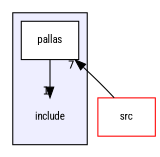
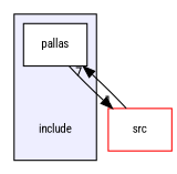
  digraph {
    compound=true
    fontname="Roboto Condensed"
    node [fontname="Roboto Condensed" fontsize=10 shape=box fillcolor=white style=filled]
    edge [labeldistance=1.5 labelfontname=Helvetica labelfontsize=10 fontname="Roboto Condensed"]
    n1 [label=include shape=plaintext fillcolor="" style=""]
    n2 [color=black label=pallas]
    n3 [color=red label=src]
    subgraph cluster_1 {
      bgcolor="#eeeeff"
      pencolor=black
      n1
      n2
    }
-   n2 -> n1 [headlabel=1]
+   n2 -> n3 [headlabel=1]
    n3 -> n2 [headlabel=7]
  }
